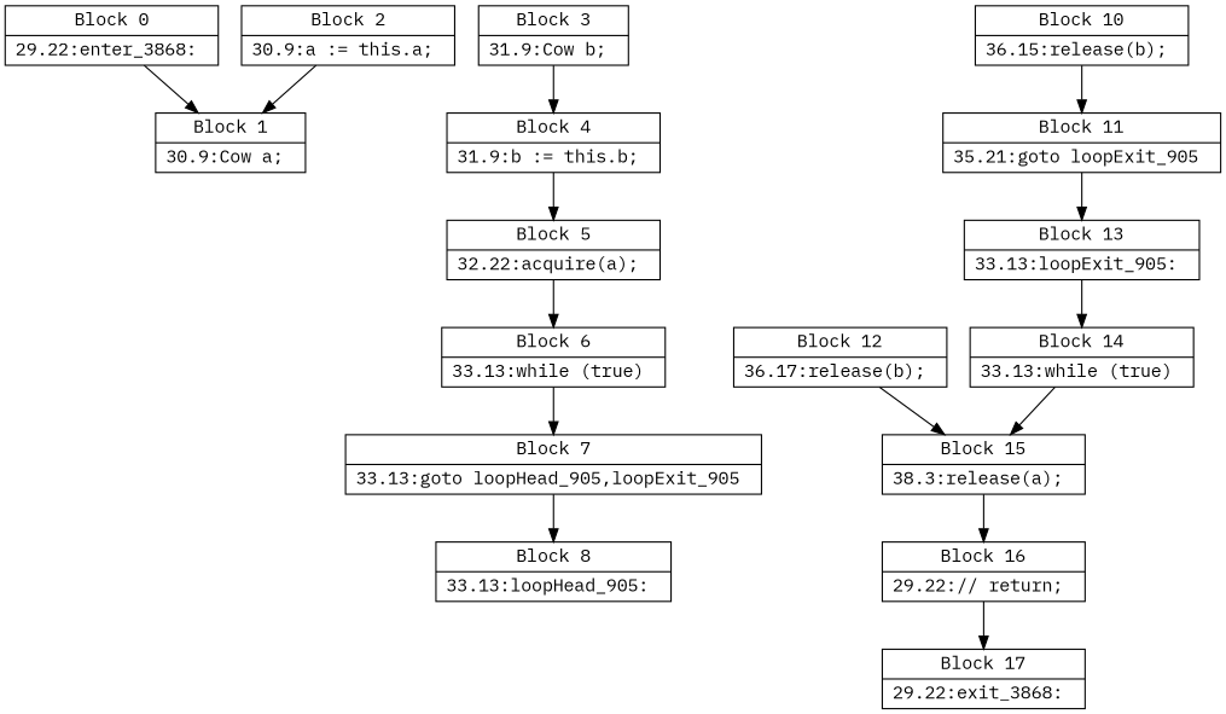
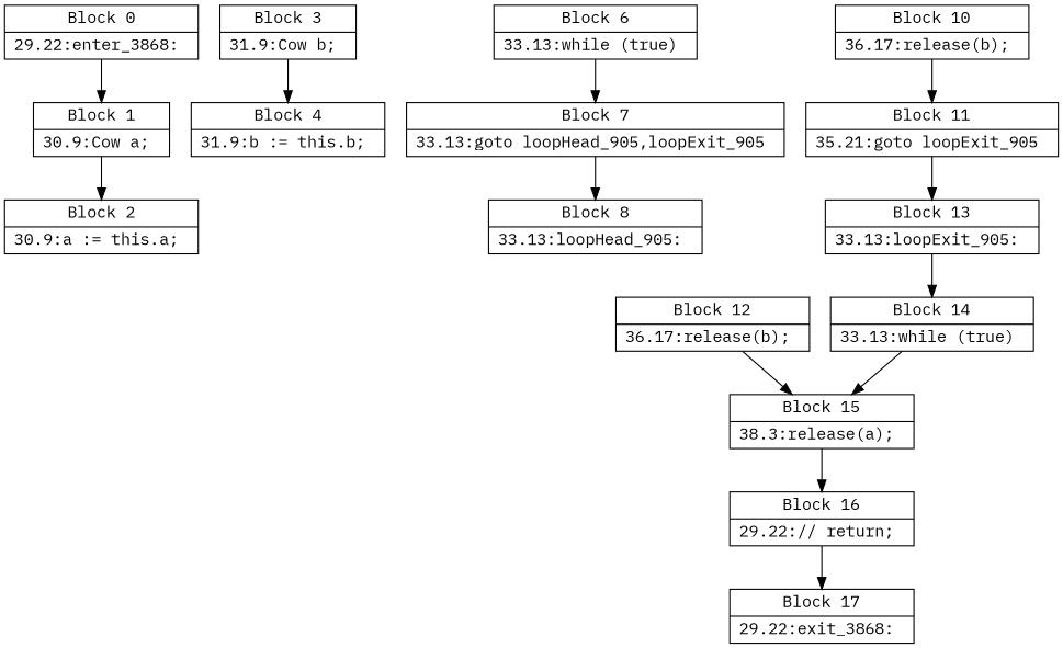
  digraph {
    fontname="IBM Plex Mono"
    node [fontname="IBM Plex Mono" shape=record]
    edge [fontname="IBM Plex Mono"]
    n1 [label="{Block 0|29.22:enter_3868: \n}"]
    n2 [label="{Block 1|30.9:Cow a; \n}"]
    n3 [label="{Block 2|30.9:a := this.a; \n}"]
    n4 [label="{Block 3|31.9:Cow b; \n}"]
    n5 [label="{Block 4|31.9:b := this.b; \n}"]
-   n6 [label="{Block 5|32.22:acquire(a); \n}"]
    n7 [label="{Block 6|33.13:while (true)   \n}"]
    n8 [label="{Block 7|33.13:goto loopHead_905,loopExit_905 \n}"]
    n9 [label="{Block 8|33.13:loopHead_905: \n}"]
    n10 [label="{Block 13|33.13:loopExit_905: \n}"]
    n11 [label="{Block 14|33.13:while (true)   \n}"]
-   n12 [label="{Block 10|36.15:release(b); \n}"]
+   n12 [label="{Block 10|36.17:release(b); \n}"]
    n13 [label="{Block 11|35.21:goto loopExit_905 \n}"]
    n14 [label="{Block 12|36.17:release(b); \n}"]
    n15 [label="{Block 15|38.3:release(a); \n}"]
    n16 [label="{Block 16|29.22:// return; \n}"]
    n17 [label="{Block 17|29.22:exit_3868: \n}"]
    n1 -> n2
-   n3 -> n2
+   n2 -> n3
    n4 -> n5
-   n5 -> n6
-   n6 -> n7
    n7 -> n8
    n8 -> n9
    n10 -> n11
    n11 -> n15
    n12 -> n13
    n13 -> n10
    n14 -> n15
    n15 -> n16
    n16 -> n17
  }
